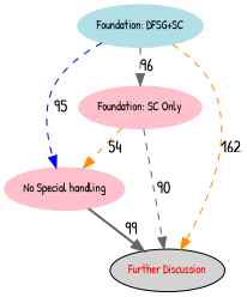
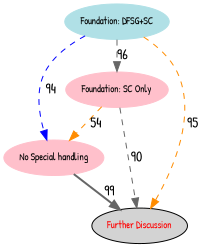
  digraph {
    fontname="Patrick Hand"
    ranksep=0.25
    node [color=pink fontname="Patrick Hand" fontsize=10 shape=ellipse style=filled]
    edge [color=gray40 fontname="Patrick Hand" style=dashed]
    "Foundation: DFSG+SC" [color=powderblue fontcolor="Navy Blue"]
    "No Special handling"
    "Foundation: SC Only"
    "Further Discussion" [fontcolor=Red color=""]
-   "Foundation: DFSG+SC" -> "No Special handling" [color=blue label=95]
+   "Foundation: DFSG+SC" -> "No Special handling" [color=blue label=94]
    "Foundation: DFSG+SC" -> "Foundation: SC Only" [label=96]
-   "Foundation: DFSG+SC" -> "Further Discussion" [color=darkorange label=162]
+   "Foundation: DFSG+SC" -> "Further Discussion" [color=darkorange label=95]
    "No Special handling" -> "Further Discussion" [label=99 style=bold]
    "Foundation: SC Only" -> "No Special handling" [color=darkorange label=54]
    "Foundation: SC Only" -> "Further Discussion" [label=90]
  }
